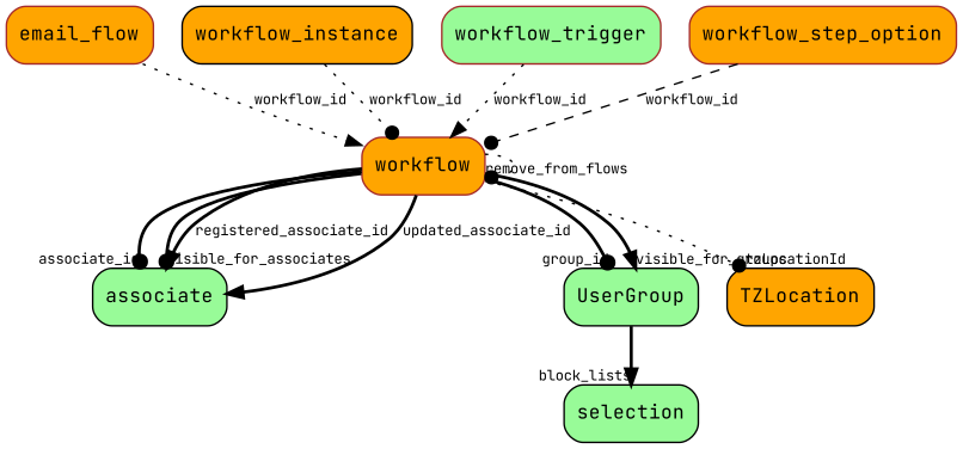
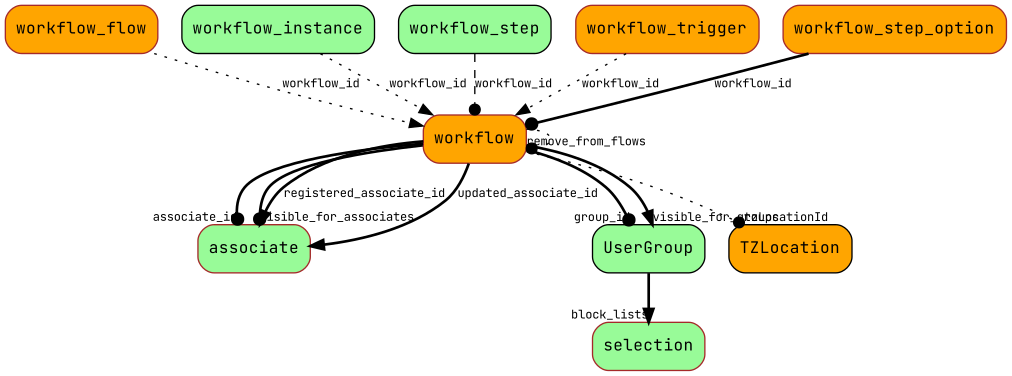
  digraph {
    fontname="JetBrains Mono"
    node [color=black fillcolor=orange fontname="JetBrains Mono" fontsize=12 shape=box style="rounded, filled,filled"]
    edge [arrowhead=dot fontname="JetBrains Mono" fontsize=9 style=bold]
    workflow [color=brown]
-   associate [fillcolor=palegreen]
+   associate [color=brown fillcolor=palegreen]
    UserGroup [fillcolor=palegreen]
    TZLocation
-   selection [fillcolor=palegreen]
-   email_flow [color=brown]
-   workflow_instance
-   workflow_trigger [color=brown fillcolor=palegreen]
+   selection [color=brown fillcolor=palegreen]
+   email_flow [color=brown label=workflow_flow]
+   workflow_instance [fillcolor=palegreen]
+   workflow_step [fillcolor=palegreen]
+   workflow_trigger [color=brown]
    workflow_step_option [color=brown]
    workflow -> workflow [headlabel=remove_from_flows style=dotted]
    workflow -> associate [headlabel=associate_id]
    workflow -> associate [headlabel=visible_for_associates]
    workflow -> associate [arrowhead=normal label=registered_associate_id]
    workflow -> associate [arrowhead=normal label=updated_associate_id]
    workflow -> UserGroup [headlabel=group_id]
    workflow -> UserGroup [arrowhead=normal headlabel=visible_for_groups]
    workflow -> TZLocation [headlabel=tzLocationId style=dotted]
    UserGroup -> selection [arrowhead=normal headlabel=block_lists]
    email_flow -> workflow [arrowhead=normal label=workflow_id style=dotted]
-   workflow_instance -> workflow [label=workflow_id style=dotted]
+   workflow_instance -> workflow [arrowhead=normal label=workflow_id style=dotted]
+   workflow_step -> workflow [label=workflow_id style=dashed]
    workflow_trigger -> workflow [arrowhead=normal label=workflow_id style=dotted]
-   workflow_step_option -> workflow [label=workflow_id style=dashed]
+   workflow_step_option -> workflow [label=workflow_id]
  }
